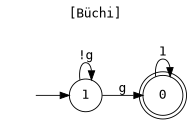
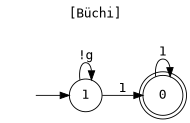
  digraph {
    label="[Büchi]"
    labelloc=t
    rankdir=LR
    fontname="DejaVu Sans Mono"
    node [shape=circle fontname="DejaVu Sans Mono"]
    edge [fontname="DejaVu Sans Mono"]
    I [style=invis width=0]
    n2 [label=1]
    n3 [label=0 peripheries=2]
    I -> n2
    n2 -> n2 [label="!g"]
-   n2 -> n3 [label=g]
+   n2 -> n3 [label=1]
    n3 -> n3 [label=1]
  }
